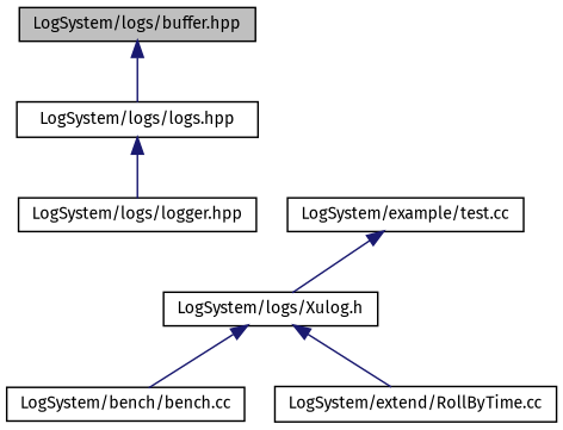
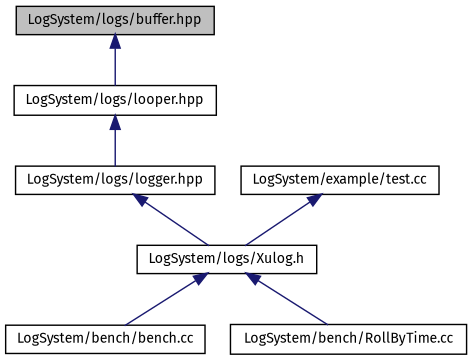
  digraph {
    fontname="Fira Sans"
    node [color=black fillcolor=white fontname="Fira Sans" fontsize=10 shape=record style=filled]
    edge [color=midnightblue dir=back fontname="Fira Sans" fontsize=10 labelfontname=Helvetica labelfontsize=10 style=solid]
    n1 [fillcolor=grey75 fontcolor=black height=0.2 label="LogSystem/logs/buffer.hpp" width=0.4]
-   n2 [height=0.2 label="LogSystem/logs/logs.hpp" width=0.4]
+   n2 [height=0.2 label="LogSystem/logs/looper.hpp" width=0.4]
    n3 [height=0.2 label="LogSystem/logs/logger.hpp" width=0.4]
    n4 [height=0.2 label="LogSystem/logs/Xulog.h" width=0.4]
    n5 [height=0.2 label="LogSystem/bench/bench.cc" width=0.4]
-   n6 [height=0.2 label="LogSystem/extend/RollByTime.cc" width=0.4]
+   n6 [height=0.2 label="LogSystem/bench/RollByTime.cc" width=0.4]
    n7 [height=0.2 label="LogSystem/example/test.cc" width=0.4]
    n1 -> n2
    n2 -> n3
+   n3 -> n4
    n4 -> n5
    n4 -> n6
    n7 -> n4
  }
